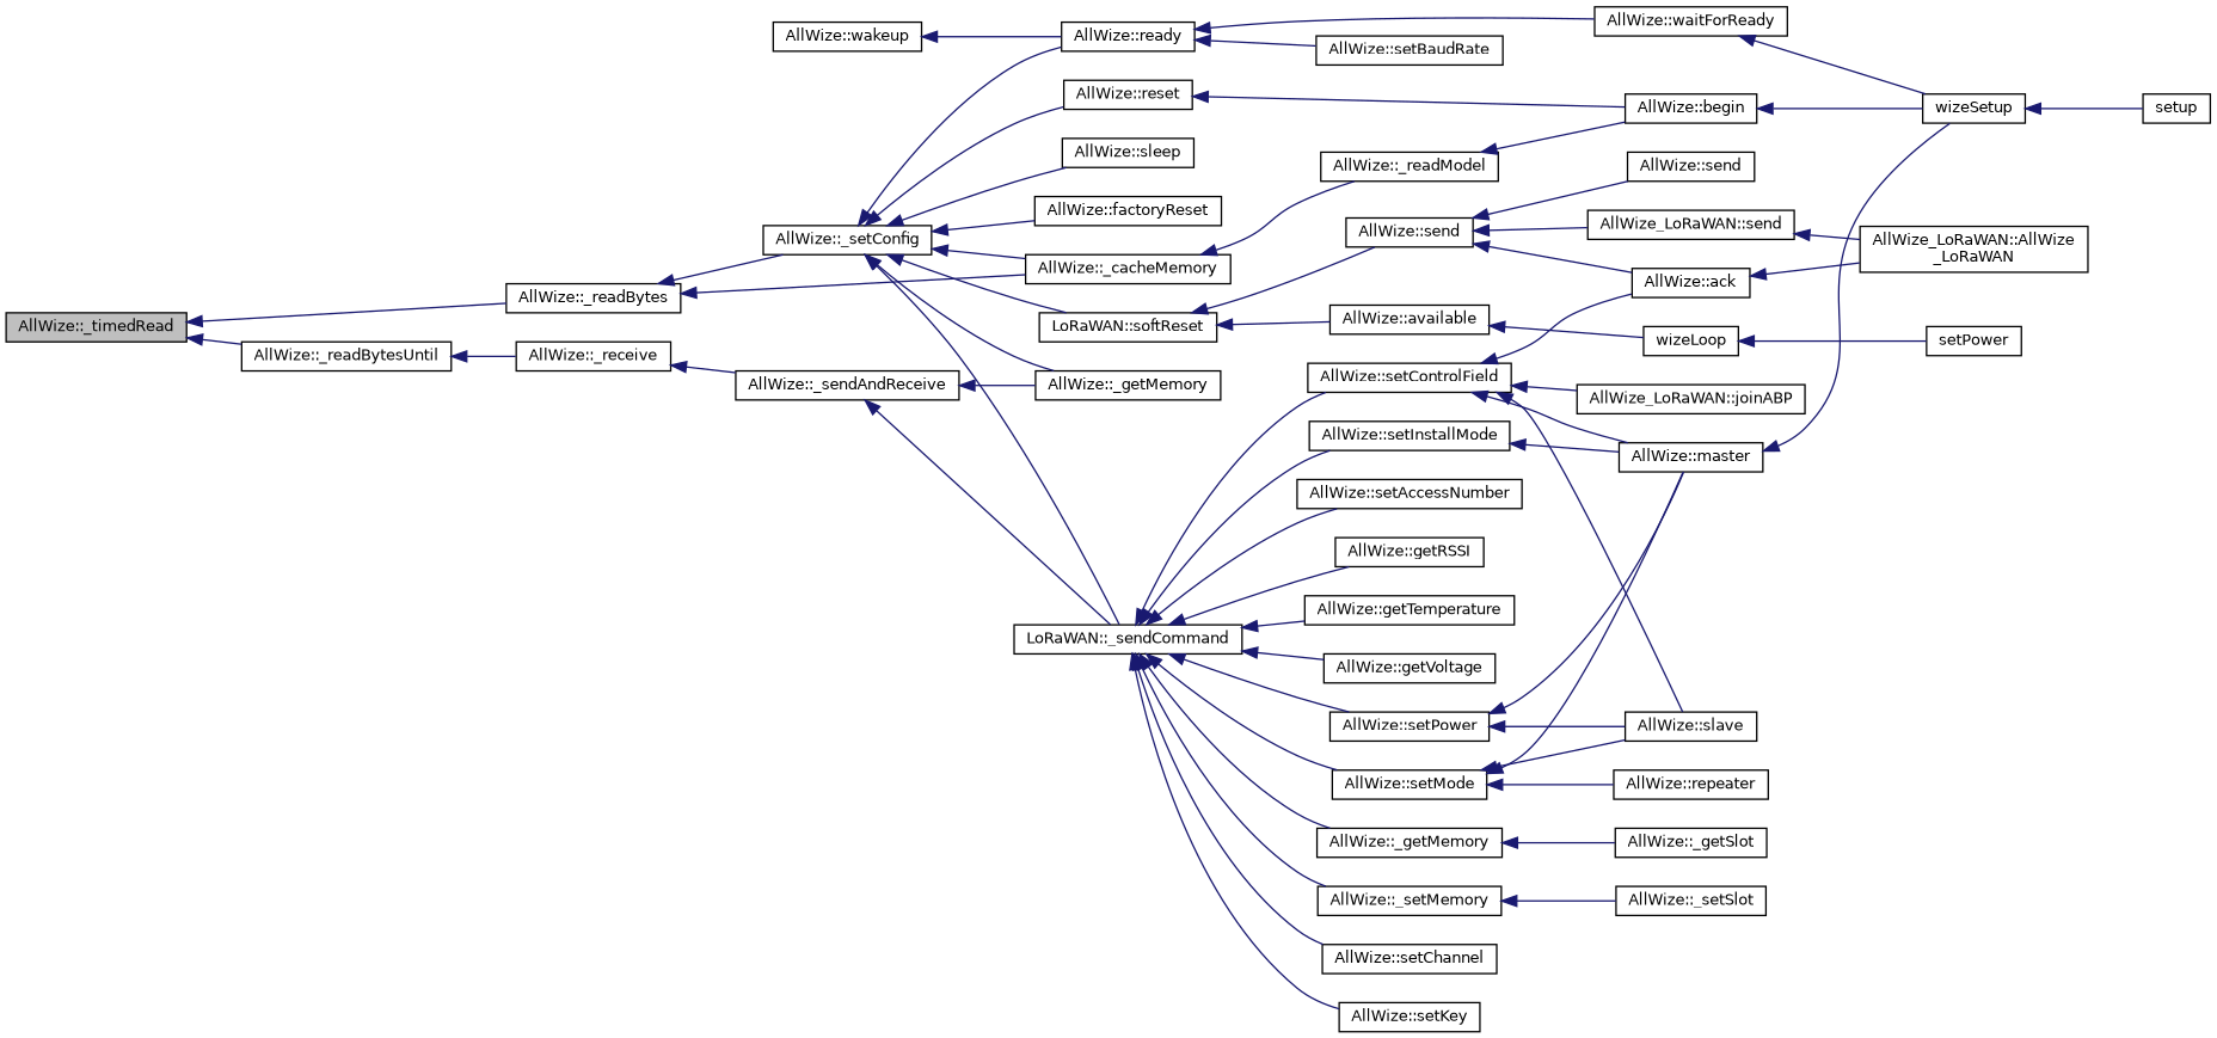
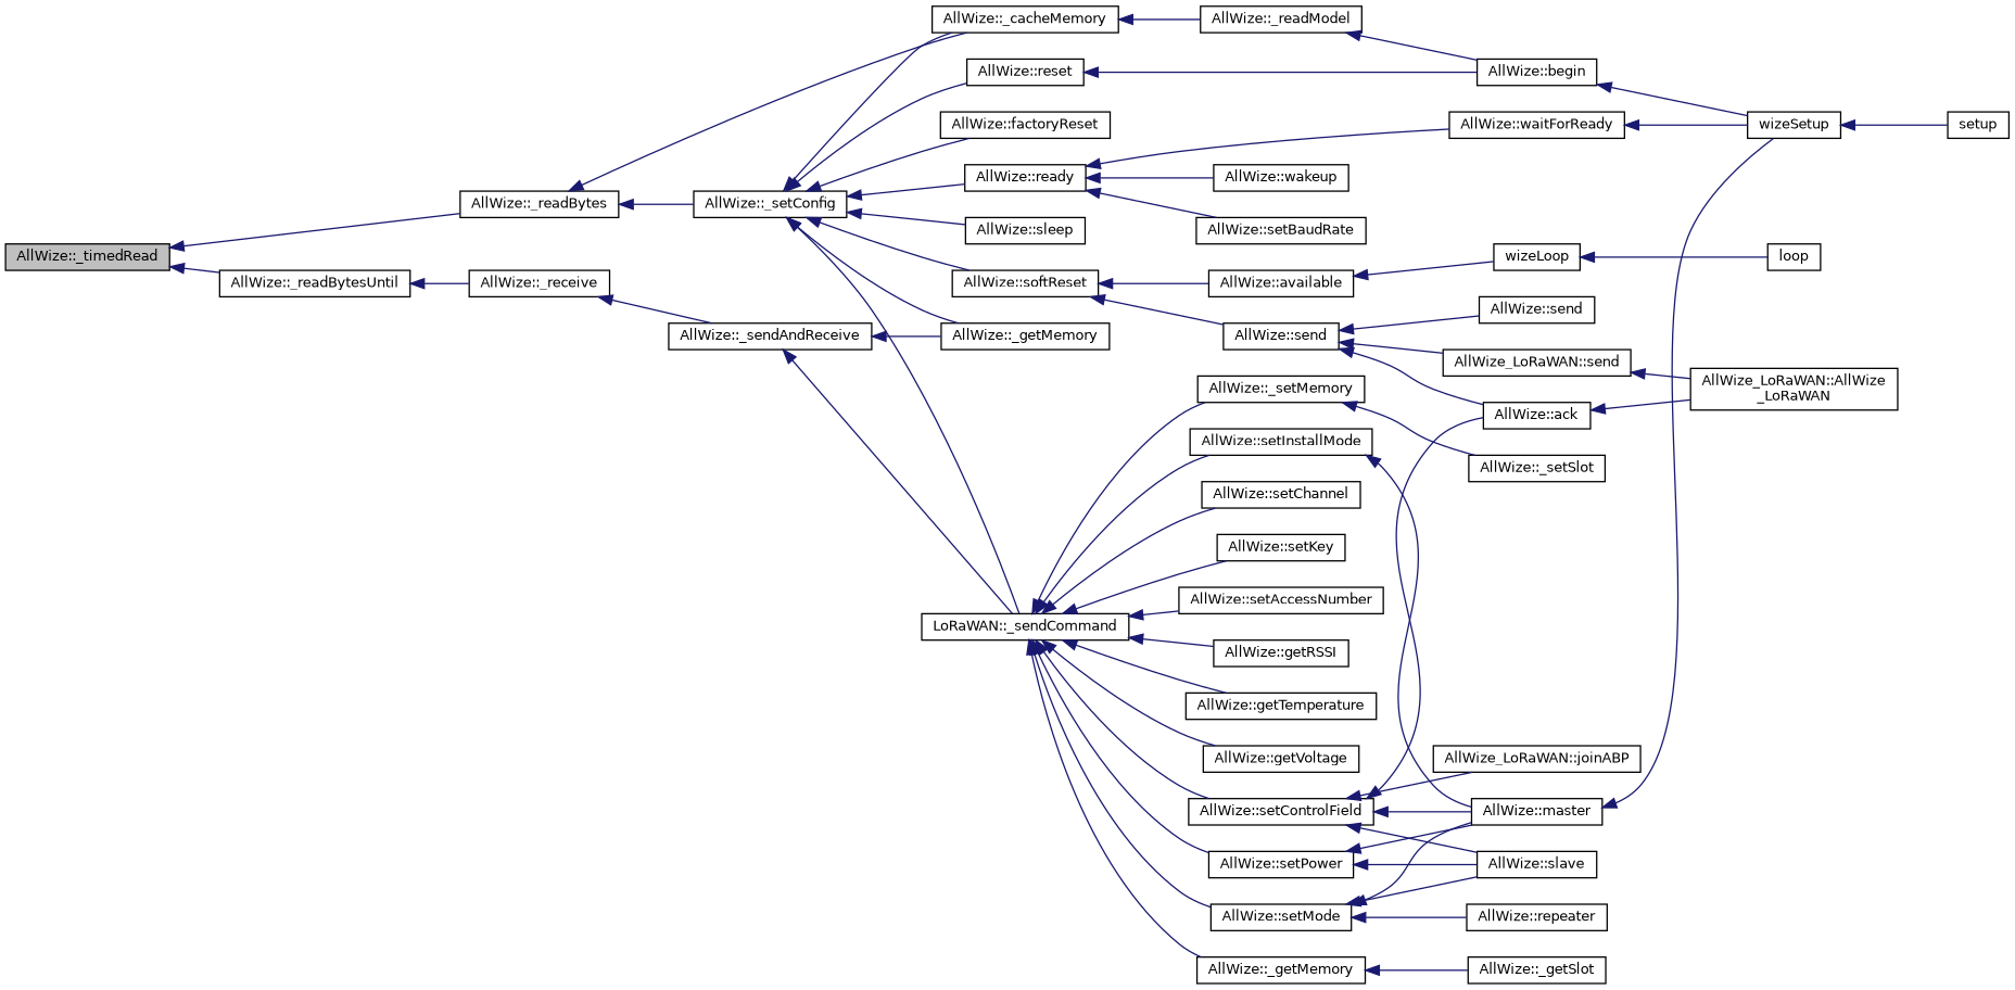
  digraph {
    rankdir=LR
    node [color=black fillcolor=white fontname=Helvetica fontsize=10 shape=record style=filled]
    edge [color=midnightblue dir=back fontname=Helvetica fontsize=10 labelfontname=Helvetica labelfontsize=10 style=solid]
    n1 [fillcolor=grey75 fontcolor=black height=0.2 label="AllWize::_timedRead" width=0.4]
    n2 [height=0.2 label="AllWize::_readBytes" width=0.4]
    n3 [height=0.2 label="AllWize::_readBytesUntil" width=0.4]
    n4 [height=0.2 label="AllWize::_cacheMemory" width=0.4]
    n5 [height=0.2 label="AllWize::_setConfig" width=0.4]
    n6 [height=0.2 label="AllWize::_receive" width=0.4]
    n7 [height=0.2 label="AllWize::_readModel" width=0.4]
    n8 [height=0.2 label="AllWize::begin" width=0.4]
    n9 [height=0.2 label="AllWize::reset" width=0.4]
    n10 [height=0.2 label="AllWize::factoryReset" width=0.4]
    n11 [height=0.2 label=wizeSetup width=0.4]
    n12 [height=0.2 label=setup width=0.4]
    n13 [height=0.2 label="AllWize::_sendAndReceive" width=0.4]
    n14 [height=0.2 label="LoRaWAN::_sendCommand" width=0.4]
    n15 [height=0.2 label="AllWize::_getMemory" width=0.4]
-   n16 [height=0.2 label="LoRaWAN::softReset" width=0.4]
+   n16 [height=0.2 label="AllWize::softReset" width=0.4]
    n17 [height=0.2 label="AllWize::sleep" width=0.4]
    n18 [height=0.2 label="AllWize::ready" width=0.4]
    n19 [height=0.2 label="AllWize::setChannel" width=0.4]
    n20 [height=0.2 label="AllWize::setPower" width=0.4]
    n21 [height=0.2 label="AllWize::setMode" width=0.4]
    n22 [height=0.2 label="AllWize::setControlField" width=0.4]
    n23 [height=0.2 label="AllWize::setInstallMode" width=0.4]
    n24 [height=0.2 label="AllWize::setKey" width=0.4]
    n25 [height=0.2 label="AllWize::setAccessNumber" width=0.4]
    n26 [height=0.2 label="AllWize::getRSSI" width=0.4]
    n27 [height=0.2 label="AllWize::getTemperature" width=0.4]
    n28 [height=0.2 label="AllWize::getVoltage" width=0.4]
    n29 [height=0.2 label="AllWize::_getMemory" width=0.4]
    n30 [height=0.2 label="AllWize::_setMemory" width=0.4]
    n31 [height=0.2 label="AllWize::send" width=0.4]
    n32 [height=0.2 label="AllWize::available" width=0.4]
    n33 [height=0.2 label="AllWize::wakeup" width=0.4]
    n34 [height=0.2 label="AllWize::waitForReady" width=0.4]
    n35 [height=0.2 label="AllWize::setBaudRate" width=0.4]
    n36 [height=0.2 label="AllWize::send" width=0.4]
    n37 [height=0.2 label="AllWize::ack" width=0.4]
    n38 [height=0.2 label="AllWize_LoRaWAN::send" width=0.4]
    n39 [height=0.2 label=wizeLoop width=0.4]
    n40 [height=0.2 label="AllWize_LoRaWAN::AllWize\l_LoRaWAN" width=0.4]
-   n41 [height=0.2 label=setPower width=0.4]
+   n41 [height=0.2 label=loop width=0.4]
    n42 [height=0.2 label="AllWize::master" width=0.4]
    n43 [height=0.2 label="AllWize::slave" width=0.4]
    n44 [height=0.2 label="AllWize::repeater" width=0.4]
    n45 [height=0.2 label="AllWize_LoRaWAN::joinABP" width=0.4]
    n46 [height=0.2 label="AllWize::_getSlot" width=0.4]
    n47 [height=0.2 label="AllWize::_setSlot" width=0.4]
    n1 -> n2
    n1 -> n3
    n2 -> n4
    n2 -> n5
    n3 -> n6
    n4 -> n7
    n5 -> n4
    n5 -> n9
    n5 -> n10
    n5 -> n14
    n5 -> n15
    n5 -> n16
    n5 -> n17
    n5 -> n18
    n6 -> n13
    n7 -> n8
    n8 -> n11
    n9 -> n8
    n11 -> n12
    n13 -> n14
    n13 -> n15
    n14 -> n19
    n14 -> n20
    n14 -> n21
    n14 -> n22
    n14 -> n23
    n14 -> n24
    n14 -> n25
    n14 -> n26
    n14 -> n27
    n14 -> n28
    n14 -> n29
    n14 -> n30
    n16 -> n31
    n16 -> n32
-   n33 -> n18
+   n18 -> n33
    n18 -> n34
    n18 -> n35
    n20 -> n42
    n20 -> n43
    n21 -> n42
    n21 -> n43
    n21 -> n44
    n22 -> n37
    n22 -> n42
    n22 -> n43
    n22 -> n45
    n23 -> n42
    n29 -> n46
    n30 -> n47
    n31 -> n36
    n31 -> n37
    n31 -> n38
    n32 -> n39
    n34 -> n11
    n37 -> n40
    n38 -> n40
    n39 -> n41
    n42 -> n11
  }
